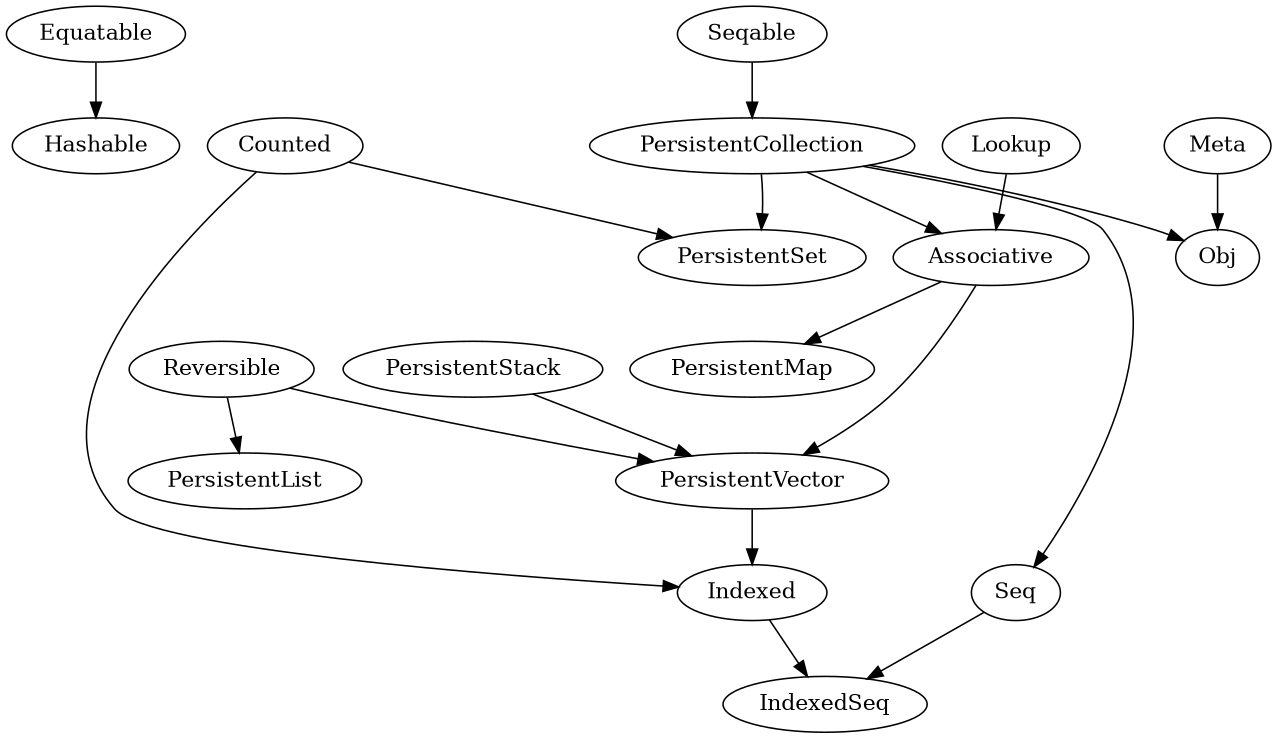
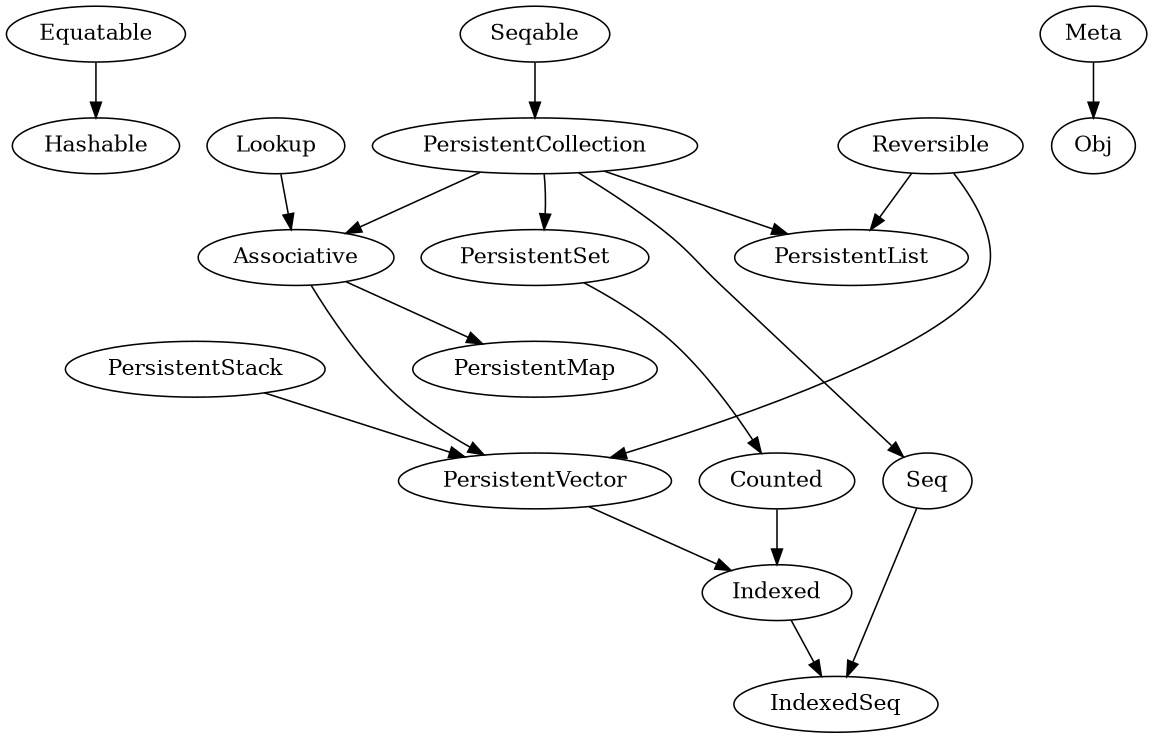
  digraph {
    Equatable
    Hashable
    PersistentCollection
    PersistentSet
    Seq
    PersistentList
    Associative
    PersistentMap
    IndexedSeq
    PersistentVector
    Indexed
    Seqable
    Counted
    Lookup
    Reversible
    PersistentStack
    Meta
    Obj
    Equatable -> Hashable [weight=8]
    PersistentCollection -> PersistentSet [style=invis weight=8]
    PersistentCollection -> PersistentSet
    PersistentCollection -> Seq
-   PersistentCollection -> Obj
+   PersistentCollection -> PersistentList
    PersistentCollection -> Associative
    PersistentSet -> PersistentMap [style=invis weight=8]
    Seq -> IndexedSeq
    Associative -> PersistentMap
    Associative -> PersistentVector
    PersistentMap -> PersistentVector [style=invis weight=8]
    PersistentVector -> Indexed
    Indexed -> IndexedSeq
    Seqable -> PersistentCollection
-   Counted -> PersistentSet
+   PersistentSet -> Counted
    Counted -> Indexed
    Lookup -> Associative
    Reversible -> PersistentList
    Reversible -> PersistentVector
    PersistentStack -> PersistentVector
    Meta -> Obj
  }
